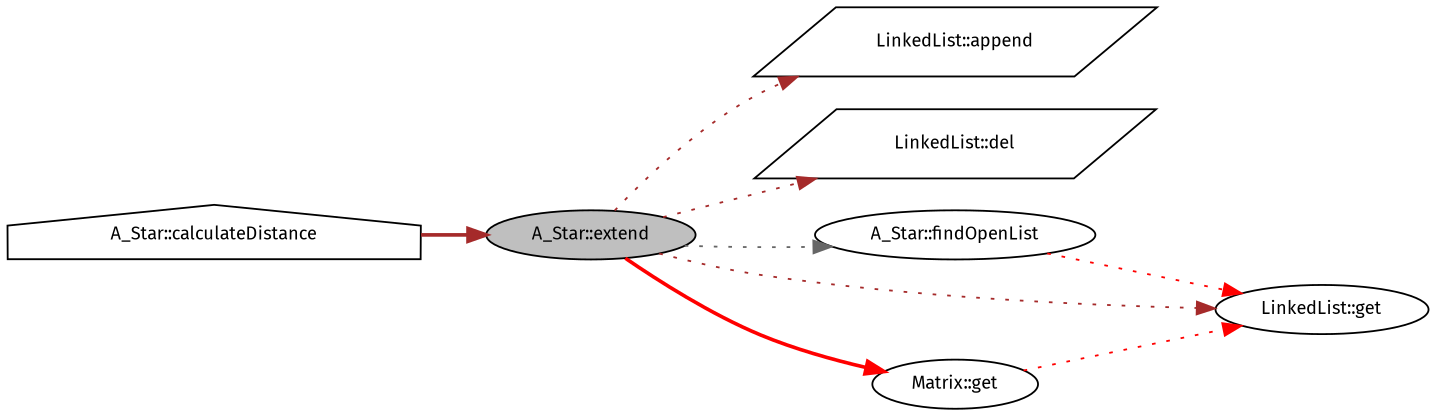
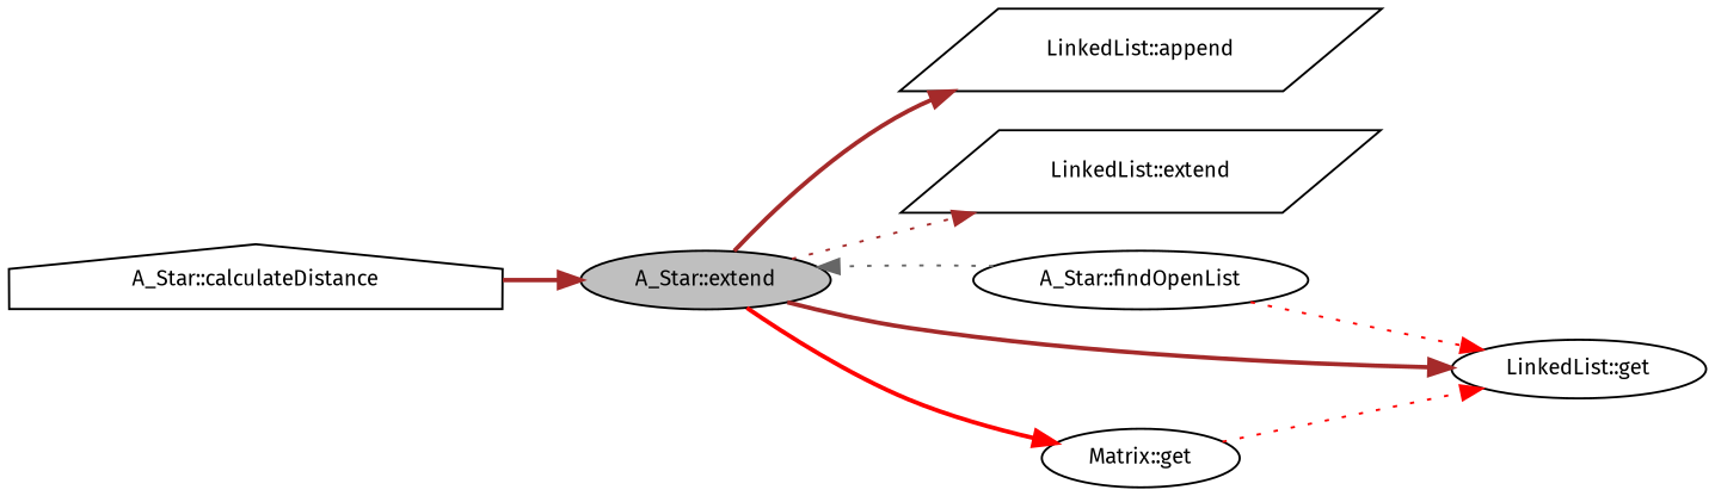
  digraph {
    fontname="Fira Sans"
    rankdir=LR
    node [color=black fillcolor=white fontname="Fira Sans" fontsize=10 shape=ellipse style=filled]
    edge [color=brown fontname="Fira Sans" fontsize=10 labelfontname=Helvetica labelfontsize=10 style=dotted]
    n1 [fillcolor=grey75 fontcolor=black height=0.2 label="A_Star::extend" width=0.4]
    n2 [height=0.2 label="LinkedList::append" shape=parallelogram width=0.4]
-   n3 [height=0.2 label="LinkedList::del" shape=parallelogram width=0.4]
+   n3 [height=0.2 label="LinkedList::extend" shape=parallelogram width=0.4]
    n4 [height=0.2 label="A_Star::findOpenList" width=0.4]
    n5 [height=0.2 label="LinkedList::get" width=0.4]
    n6 [height=0.2 label="Matrix::get" width=0.4]
    n7 [height=0.2 label="A_Star::calculateDistance" shape=house width=0.4]
-   n1 -> n2
+   n1 -> n2 [style=bold]
    n1 -> n3
-   n1 -> n4 [color=gray40]
-   n1 -> n5
+   n4 -> n1 [color=gray40]
+   n1 -> n5 [style=bold]
    n1 -> n6 [color=red style=bold]
    n4 -> n5 [color=red]
    n6 -> n5 [color=red]
    n7 -> n1 [style=bold]
  }
